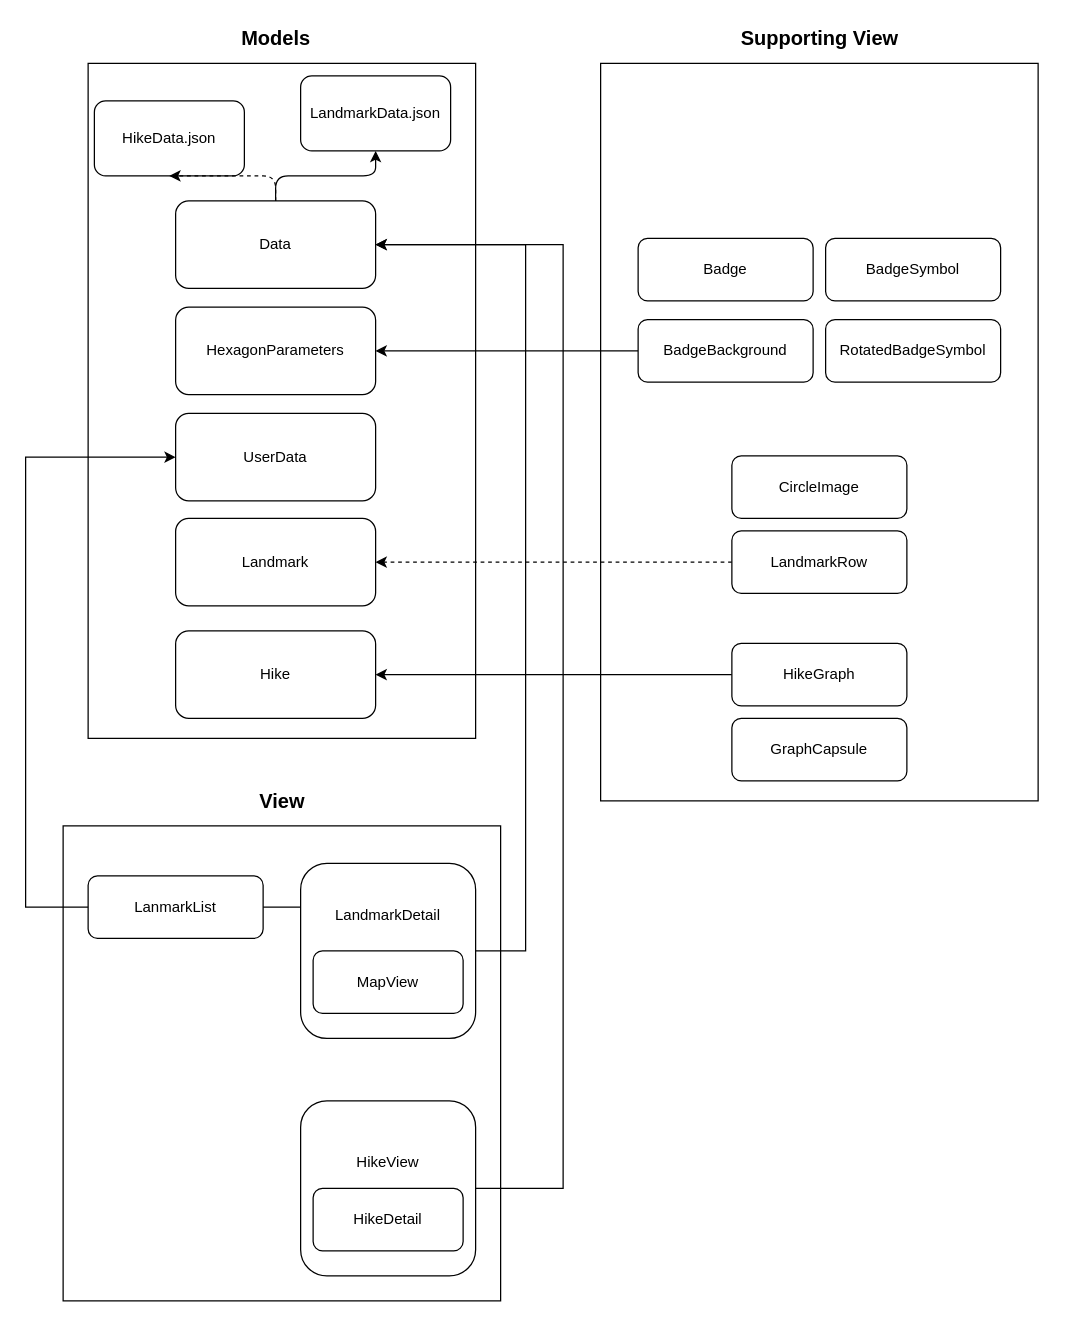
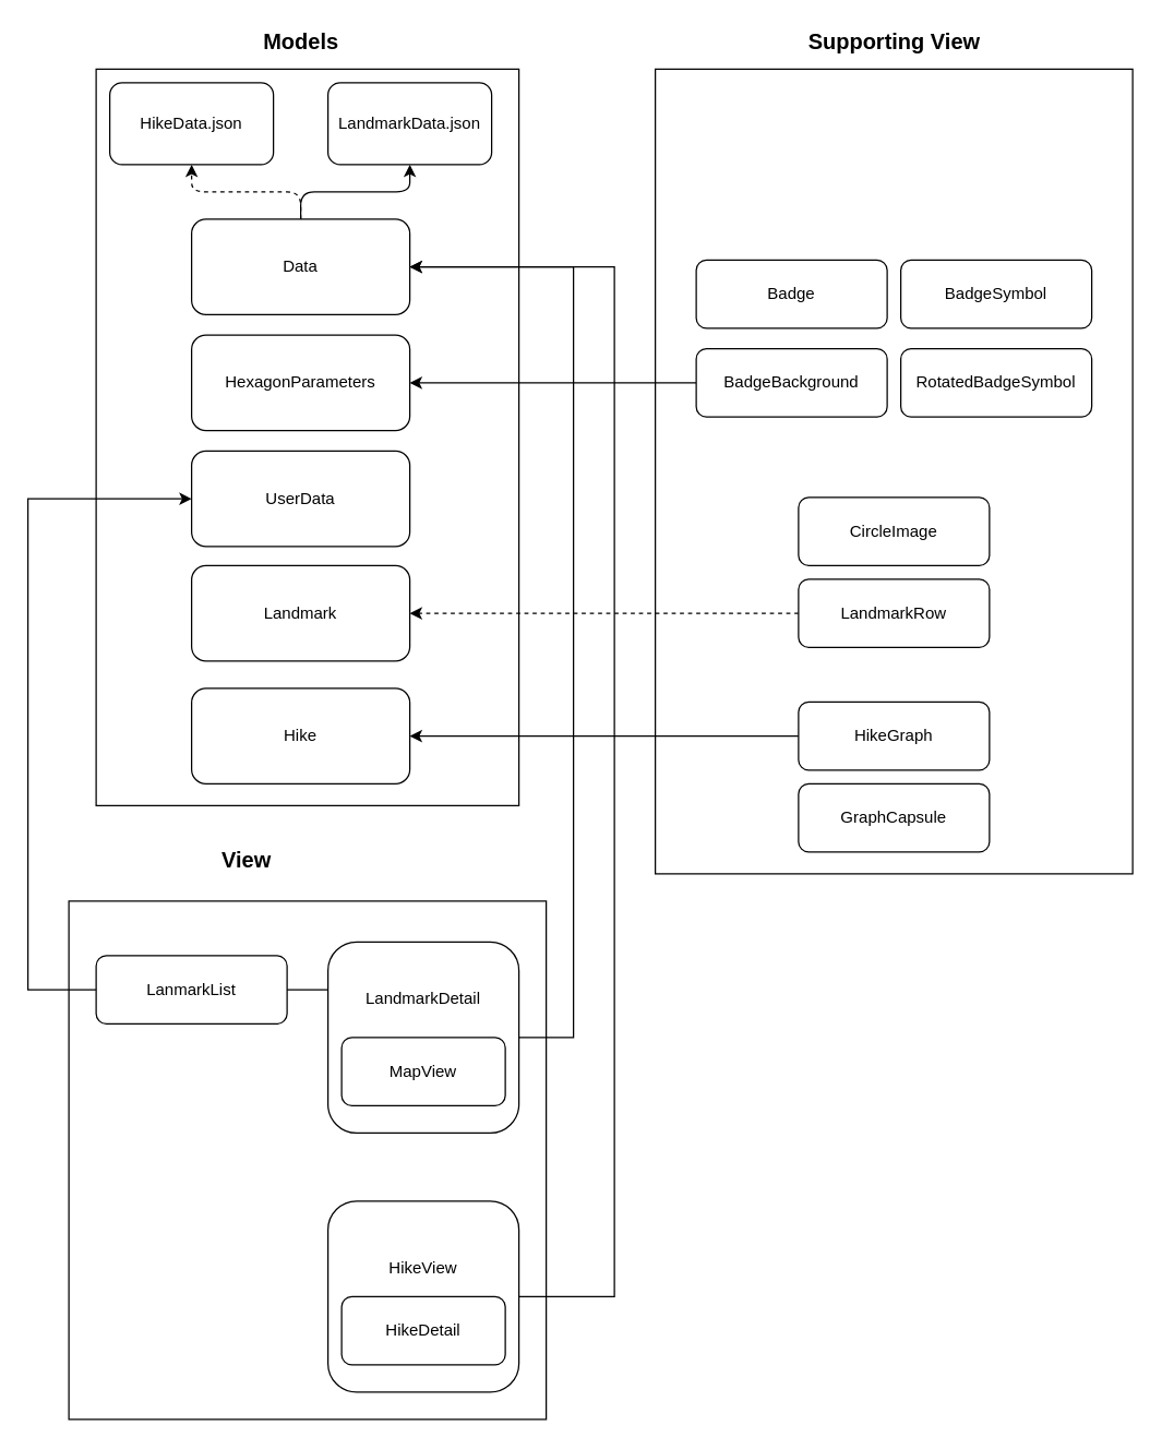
  <mxCell id="0" />
  <mxCell id="1" parent="0" />
  <mxCell id="2" value="" style="rounded=0;whiteSpace=wrap;html=1;" vertex="1" parent="1"><mxGeometry x="480" y="50" width="350" height="590" as="geometry" /></mxCell>
  <mxCell id="3" value="" style="rounded=0;whiteSpace=wrap;html=1;" vertex="1" parent="1"><mxGeometry x="70" y="50" width="310" height="540" as="geometry" /></mxCell>
- <mxCell id="4" value="HikeData.json" style="rounded=1;whiteSpace=wrap;html=1;" vertex="1" parent="1"><mxGeometry x="75" y="80" width="120" height="60" as="geometry" /></mxCell>
+ <mxCell id="4" value="HikeData.json" style="rounded=1;whiteSpace=wrap;html=1;" vertex="1" parent="1"><mxGeometry x="80" y="60" width="120" height="60" as="geometry" /></mxCell>
  <mxCell id="5" value="LandmarkData.json" style="rounded=1;whiteSpace=wrap;html=1;" vertex="1" parent="1"><mxGeometry x="240" y="60" width="120" height="60" as="geometry" /></mxCell>
  <mxCell id="6" value="Data" style="rounded=1;whiteSpace=wrap;html=1;" vertex="1" parent="1"><mxGeometry x="140" y="160" width="160" height="70" as="geometry" /></mxCell>
  <mxCell id="7" value="" style="endArrow=classic;html=1;entryX=0.5;entryY=1;entryDx=0;entryDy=0;exitX=0.5;exitY=0;exitDx=0;exitDy=0;dashed=1;" edge="1" parent="1" source="6" target="4"><mxGeometry width="50" height="50" relative="1" as="geometry"><mxPoint x="80" y="390" as="sourcePoint" /><mxPoint x="130" y="340" as="targetPoint" /><Array as="points"><mxPoint x="220" y="140" /><mxPoint x="140" y="140" /></Array></mxGeometry></mxCell>
  <mxCell id="8" value="" style="endArrow=classic;html=1;entryX=0.5;entryY=1;entryDx=0;entryDy=0;exitX=0.5;exitY=0;exitDx=0;exitDy=0;" edge="1" parent="1" source="6" target="5"><mxGeometry width="50" height="50" relative="1" as="geometry"><mxPoint x="80" y="390" as="sourcePoint" /><mxPoint x="130" y="340" as="targetPoint" /><Array as="points"><mxPoint x="220" y="140" /><mxPoint x="300" y="140" /></Array></mxGeometry></mxCell>
  <mxCell id="9" value="UserData" style="rounded=1;whiteSpace=wrap;html=1;" vertex="1" parent="1"><mxGeometry x="140" y="330" width="160" height="70" as="geometry" /></mxCell>
  <mxCell id="10" value="Landmark" style="rounded=1;whiteSpace=wrap;html=1;" vertex="1" parent="1"><mxGeometry x="140" y="414" width="160" height="70" as="geometry" /></mxCell>
  <mxCell id="11" value="Hike" style="rounded=1;whiteSpace=wrap;html=1;" vertex="1" parent="1"><mxGeometry x="140" y="504" width="160" height="70" as="geometry" /></mxCell>
  <mxCell id="12" value="&lt;b&gt;&lt;font style=&quot;font-size: 16px&quot;&gt;Models&lt;/font&gt;&lt;/b&gt;" style="text;html=1;strokeColor=none;fillColor=none;align=center;verticalAlign=middle;whiteSpace=wrap;rounded=0;" vertex="1" parent="1"><mxGeometry x="167.5" y="20" width="105" height="20" as="geometry" /></mxCell>
  <mxCell id="13" value="&lt;span style=&quot;font-size: 16px&quot;&gt;&lt;b&gt;Supporting View&lt;/b&gt;&lt;/span&gt;" style="text;html=1;strokeColor=none;fillColor=none;align=center;verticalAlign=middle;whiteSpace=wrap;rounded=0;" vertex="1" parent="1"><mxGeometry x="588.75" y="20" width="132.5" height="20" as="geometry" /></mxCell>
  <mxCell id="14" value="Badge" style="rounded=1;whiteSpace=wrap;html=1;" vertex="1" parent="1"><mxGeometry x="510" y="190" width="140" height="50" as="geometry" /></mxCell>
  <mxCell id="15" value="" style="edgeStyle=orthogonalEdgeStyle;rounded=0;orthogonalLoop=1;jettySize=auto;html=1;entryX=1;entryY=0.5;entryDx=0;entryDy=0;" edge="1" parent="1" source="16" target="25"><mxGeometry relative="1" as="geometry"><mxPoint x="430" y="280" as="targetPoint" /></mxGeometry></mxCell>
  <mxCell id="16" value="BadgeBackground" style="rounded=1;whiteSpace=wrap;html=1;" vertex="1" parent="1"><mxGeometry x="510" y="255" width="140" height="50" as="geometry" /></mxCell>
  <mxCell id="17" value="BadgeSymbol" style="rounded=1;whiteSpace=wrap;html=1;" vertex="1" parent="1"><mxGeometry x="660" y="190" width="140" height="50" as="geometry" /></mxCell>
  <mxCell id="18" value="RotatedBadgeSymbol" style="rounded=1;whiteSpace=wrap;html=1;" vertex="1" parent="1"><mxGeometry x="660" y="255" width="140" height="50" as="geometry" /></mxCell>
  <mxCell id="19" value="CircleImage" style="rounded=1;whiteSpace=wrap;html=1;" vertex="1" parent="1"><mxGeometry x="585" y="364" width="140" height="50" as="geometry" /></mxCell>
  <mxCell id="20" value="" style="edgeStyle=orthogonalEdgeStyle;rounded=0;orthogonalLoop=1;jettySize=auto;html=1;entryX=1;entryY=0.5;entryDx=0;entryDy=0;dashed=1;" edge="1" parent="1" source="21" target="10"><mxGeometry relative="1" as="geometry"><mxPoint x="505" y="375" as="targetPoint" /></mxGeometry></mxCell>
  <mxCell id="21" value="LandmarkRow" style="rounded=1;whiteSpace=wrap;html=1;" vertex="1" parent="1"><mxGeometry x="585" y="424" width="140" height="50" as="geometry" /></mxCell>
  <mxCell id="22" value="" style="edgeStyle=orthogonalEdgeStyle;rounded=0;orthogonalLoop=1;jettySize=auto;html=1;entryX=1;entryY=0.5;entryDx=0;entryDy=0;" edge="1" parent="1" source="23" target="11"><mxGeometry relative="1" as="geometry"><mxPoint x="505" y="465" as="targetPoint" /></mxGeometry></mxCell>
  <mxCell id="23" value="HikeGraph" style="rounded=1;whiteSpace=wrap;html=1;" vertex="1" parent="1"><mxGeometry x="585" y="514" width="140" height="50" as="geometry" /></mxCell>
  <mxCell id="24" value="GraphCapsule" style="rounded=1;whiteSpace=wrap;html=1;" vertex="1" parent="1"><mxGeometry x="585" y="574" width="140" height="50" as="geometry" /></mxCell>
  <mxCell id="25" value="HexagonParameters" style="rounded=1;whiteSpace=wrap;html=1;" vertex="1" parent="1"><mxGeometry x="140" y="245" width="160" height="70" as="geometry" /></mxCell>
  <mxCell id="26" value="" style="rounded=0;whiteSpace=wrap;html=1;" vertex="1" parent="1"><mxGeometry x="50" y="660" width="350" height="380" as="geometry" /></mxCell>
- <mxCell id="27" value="&lt;span style=&quot;font-size: 16px&quot;&gt;&lt;b&gt;View&lt;/b&gt;&lt;/span&gt;" style="text;html=1;strokeColor=none;fillColor=none;align=center;verticalAlign=middle;whiteSpace=wrap;rounded=0;" vertex="1" parent="1"><mxGeometry x="158.75" y="630" width="132.5" height="20" as="geometry" /></mxCell>
+ <mxCell id="27" value="&lt;span style=&quot;font-size: 16px&quot;&gt;&lt;b&gt;View&lt;/b&gt;&lt;/span&gt;" style="text;html=1;strokeColor=none;fillColor=none;align=center;verticalAlign=middle;whiteSpace=wrap;rounded=0;" vertex="1" parent="1"><mxGeometry x="113.75" y="620" width="132.5" height="20" as="geometry" /></mxCell>
  <mxCell id="28" value="LanmarkList" style="rounded=1;whiteSpace=wrap;html=1;" vertex="1" parent="1"><mxGeometry x="70" y="700" width="140" height="50" as="geometry" /></mxCell>
  <mxCell id="29" value="" style="edgeStyle=orthogonalEdgeStyle;rounded=0;orthogonalLoop=1;jettySize=auto;html=1;entryX=1;entryY=0.5;entryDx=0;entryDy=0;" edge="1" parent="1" source="30" target="6"><mxGeometry relative="1" as="geometry"><mxPoint x="400" y="550" as="targetPoint" /><Array as="points"><mxPoint x="420" y="760" /><mxPoint x="420" y="195" /></Array></mxGeometry></mxCell>
  <mxCell id="30" value="LandmarkDetail&lt;br&gt;&lt;br&gt;&lt;br&gt;&lt;br&gt;&lt;br&gt;" style="rounded=1;whiteSpace=wrap;html=1;" vertex="1" parent="1"><mxGeometry x="240" y="690" width="140" height="140" as="geometry" /></mxCell>
  <mxCell id="31" value="MapView" style="rounded=1;whiteSpace=wrap;html=1;" vertex="1" parent="1"><mxGeometry x="250" y="760" width="120" height="50" as="geometry" /></mxCell>
  <mxCell id="32" value="" style="endArrow=none;html=1;entryX=0;entryY=0.25;entryDx=0;entryDy=0;exitX=1;exitY=0.5;exitDx=0;exitDy=0;" edge="1" parent="1" source="28" target="30"><mxGeometry width="50" height="50" relative="1" as="geometry"><mxPoint x="50" y="1320" as="sourcePoint" /><mxPoint x="100" y="1270" as="targetPoint" /></mxGeometry></mxCell>
  <mxCell id="33" value="" style="edgeStyle=orthogonalEdgeStyle;rounded=0;orthogonalLoop=1;jettySize=auto;html=1;entryX=1;entryY=0.5;entryDx=0;entryDy=0;" edge="1" parent="1" source="34" target="6"><mxGeometry relative="1" as="geometry"><mxPoint x="470" y="710" as="targetPoint" /><Array as="points"><mxPoint x="450" y="950" /><mxPoint x="450" y="195" /></Array></mxGeometry></mxCell>
  <mxCell id="34" value="HikeView&lt;br&gt;&lt;br&gt;&lt;br&gt;&lt;br&gt;" style="rounded=1;whiteSpace=wrap;html=1;" vertex="1" parent="1"><mxGeometry x="240" y="880" width="140" height="140" as="geometry" /></mxCell>
  <mxCell id="35" value="HikeDetail" style="rounded=1;whiteSpace=wrap;html=1;" vertex="1" parent="1"><mxGeometry x="250" y="950" width="120" height="50" as="geometry" /></mxCell>
  <mxCell id="36" value="" style="edgeStyle=orthogonalEdgeStyle;rounded=0;orthogonalLoop=1;jettySize=auto;html=1;entryX=0;entryY=0.5;entryDx=0;entryDy=0;" edge="1" parent="1" source="28" target="9"><mxGeometry relative="1" as="geometry"><mxPoint x="-10" y="725" as="targetPoint" /><Array as="points"><mxPoint x="20" y="725" /><mxPoint x="20" y="365" /></Array></mxGeometry></mxCell>
